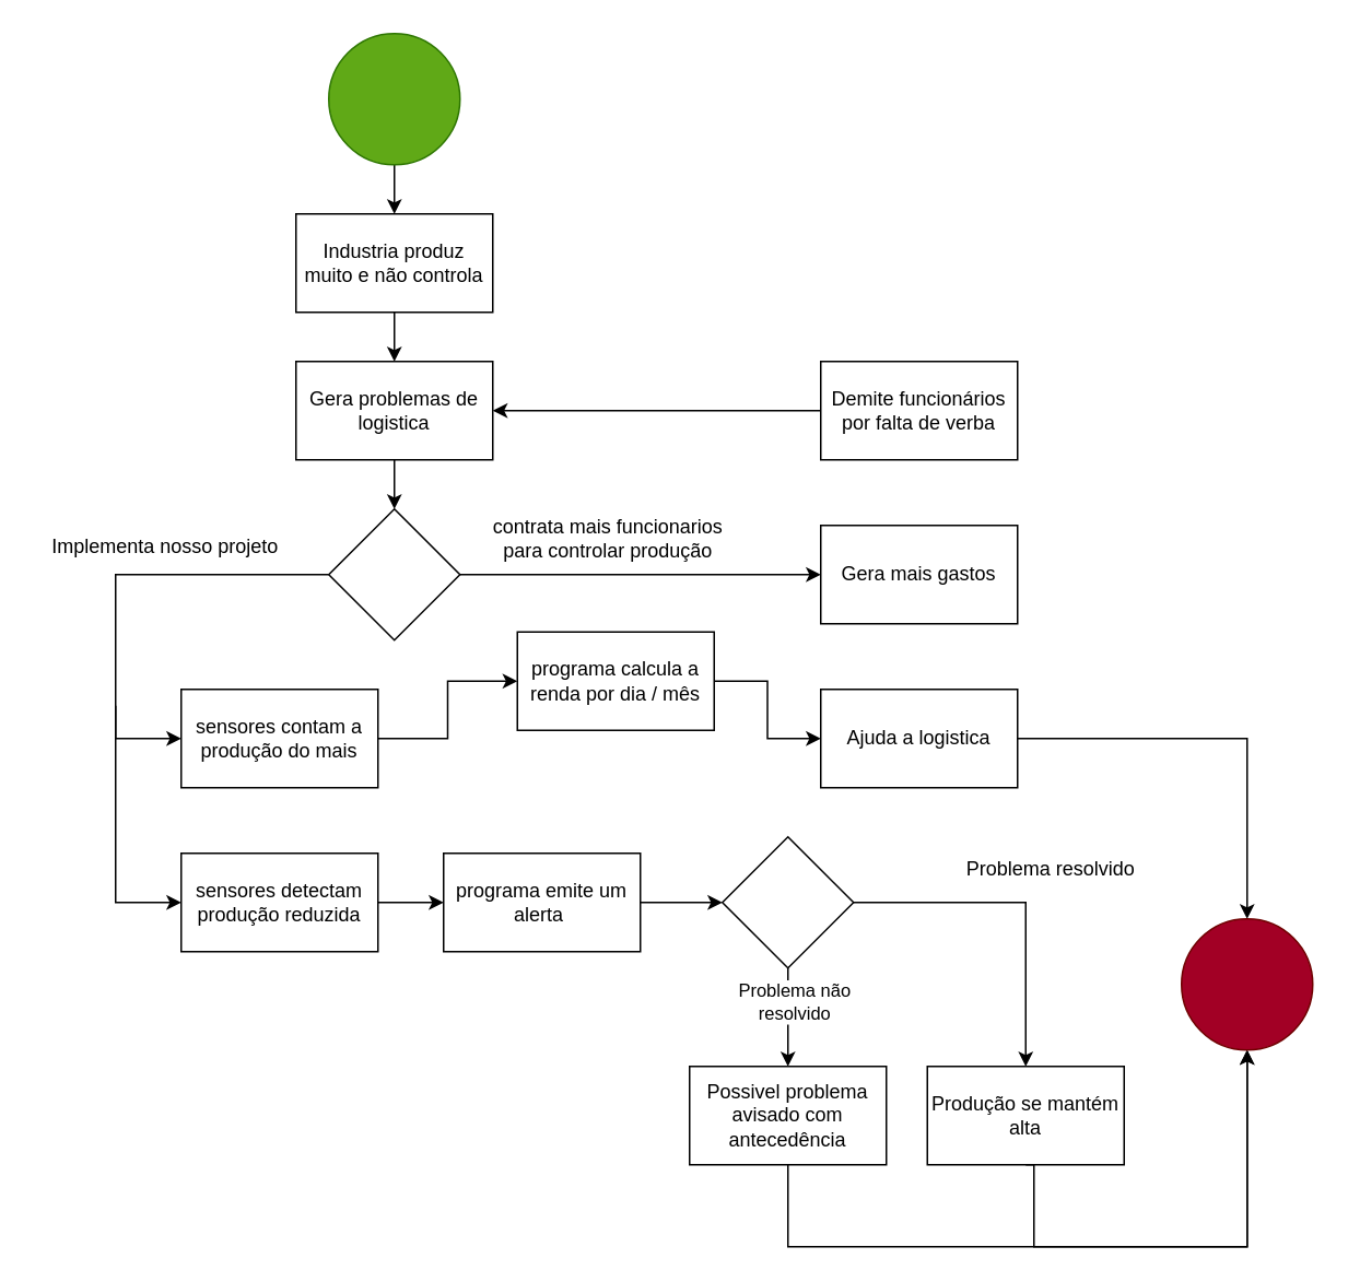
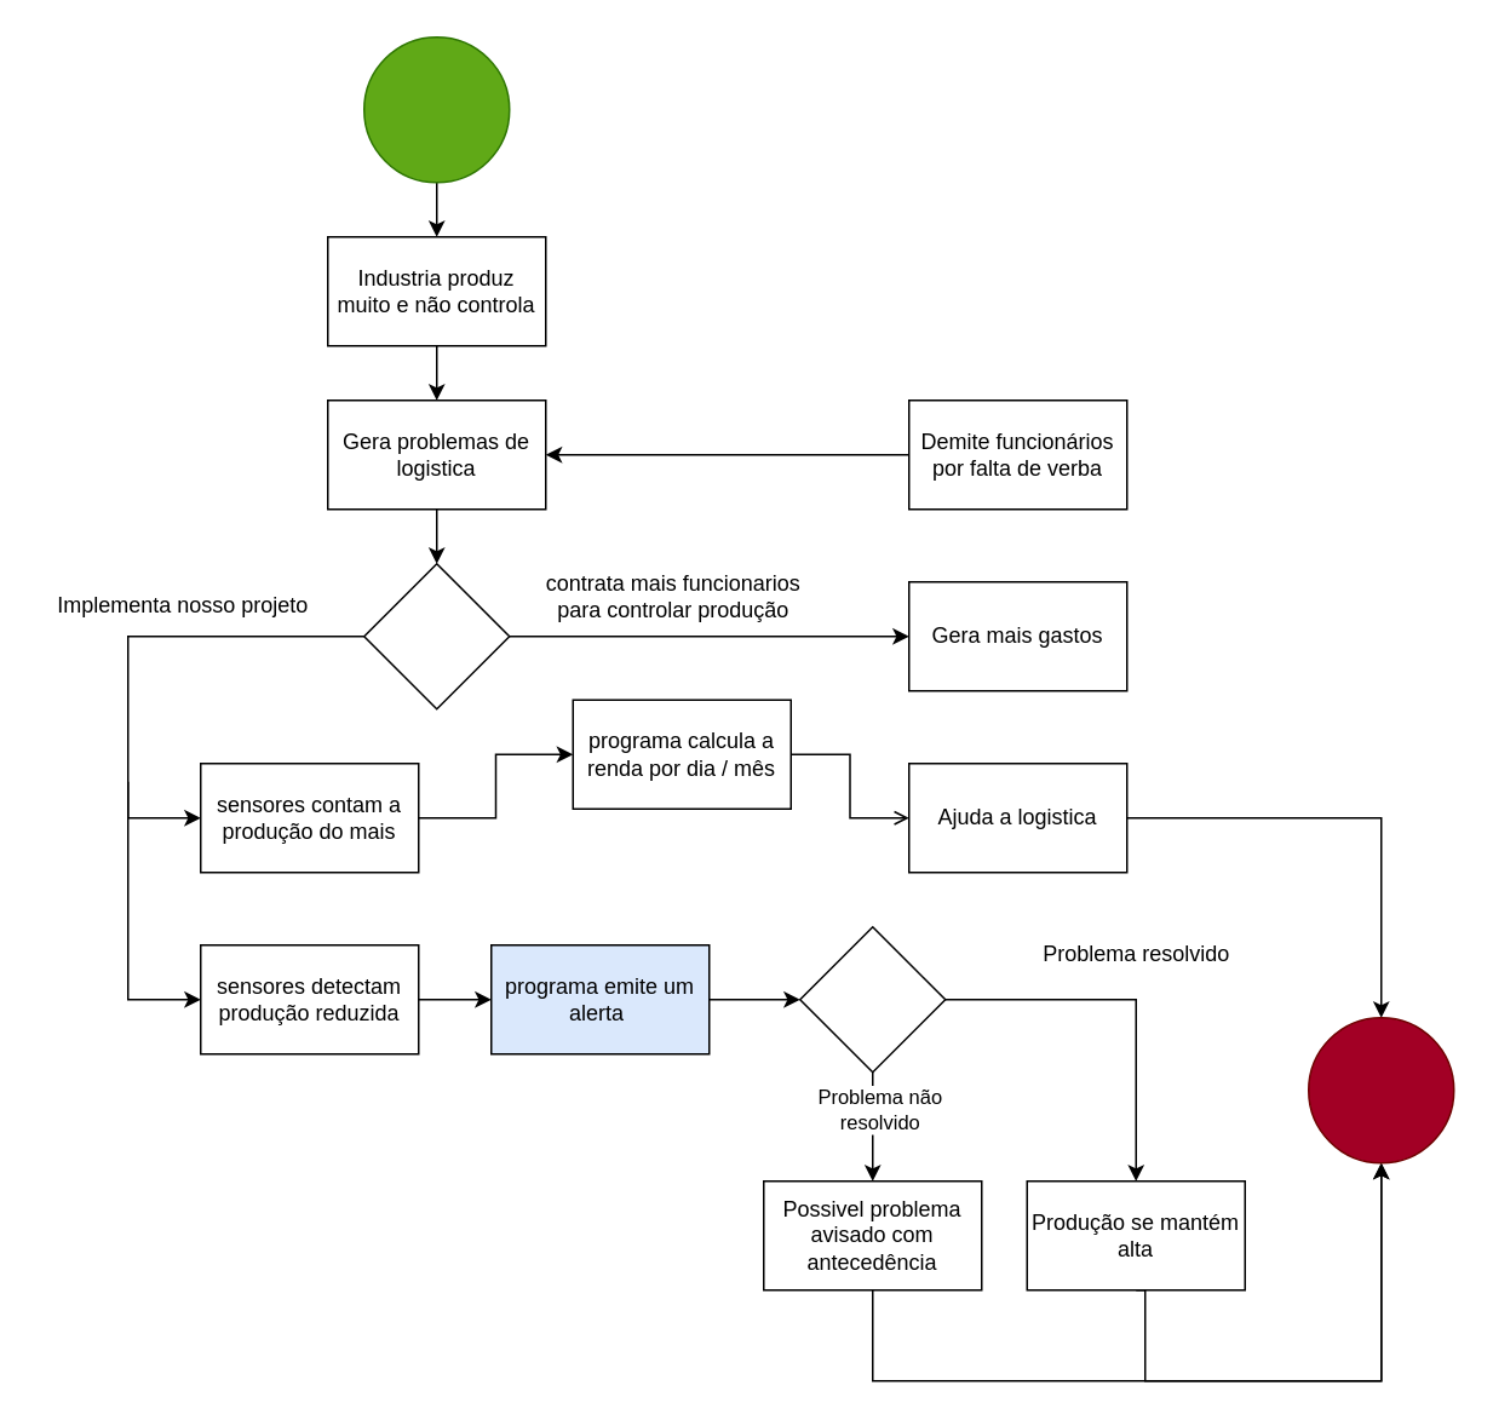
  <mxCell id="0" />
  <mxCell id="1" parent="0" />
  <mxCell id="2" value="" style="edgeStyle=orthogonalEdgeStyle;rounded=0;orthogonalLoop=1;jettySize=auto;html=1;" edge="1" parent="1" source="3" target="5"><mxGeometry relative="1" as="geometry" /></mxCell>
  <mxCell id="3" value="" style="ellipse;whiteSpace=wrap;html=1;aspect=fixed;fillColor=#60a917;fontColor=#ffffff;strokeColor=#2D7600;" vertex="1" parent="1"><mxGeometry x="200" y="20" width="80" height="80" as="geometry" /></mxCell>
  <mxCell id="4" value="" style="edgeStyle=orthogonalEdgeStyle;rounded=0;orthogonalLoop=1;jettySize=auto;html=1;" edge="1" parent="1" source="5" target="7"><mxGeometry relative="1" as="geometry" /></mxCell>
  <mxCell id="5" value="Industria produz muito e não controla" style="whiteSpace=wrap;html=1;" vertex="1" parent="1"><mxGeometry x="180" y="130" width="120" height="60" as="geometry" /></mxCell>
  <mxCell id="6" value="" style="edgeStyle=orthogonalEdgeStyle;rounded=0;orthogonalLoop=1;jettySize=auto;html=1;" edge="1" parent="1" source="7" target="11"><mxGeometry relative="1" as="geometry" /></mxCell>
  <mxCell id="7" value="Gera problemas de logistica" style="whiteSpace=wrap;html=1;" vertex="1" parent="1"><mxGeometry x="180" y="220" width="120" height="60" as="geometry" /></mxCell>
  <mxCell id="8" value="" style="edgeStyle=orthogonalEdgeStyle;rounded=0;orthogonalLoop=1;jettySize=auto;html=1;entryX=0;entryY=0.5;entryDx=0;entryDy=0;" edge="1" parent="1" source="11" target="13"><mxGeometry relative="1" as="geometry"><Array as="points"><mxPoint x="70" y="350" /><mxPoint x="70" y="450" /></Array></mxGeometry></mxCell>
  <mxCell id="9" value="" style="edgeStyle=orthogonalEdgeStyle;rounded=0;orthogonalLoop=1;jettySize=auto;html=1;" edge="1" parent="1" source="11" target="15"><mxGeometry relative="1" as="geometry" /></mxCell>
  <mxCell id="10" style="edgeStyle=orthogonalEdgeStyle;rounded=0;orthogonalLoop=1;jettySize=auto;html=1;entryX=0;entryY=0.5;entryDx=0;entryDy=0;" edge="1" parent="1" target="20"><mxGeometry relative="1" as="geometry"><mxPoint x="70" y="430" as="sourcePoint" /><Array as="points"><mxPoint x="70" y="550" /></Array></mxGeometry></mxCell>
  <mxCell id="11" value="" style="rhombus;whiteSpace=wrap;html=1;" vertex="1" parent="1"><mxGeometry x="200" y="310" width="80" height="80" as="geometry" /></mxCell>
  <mxCell id="12" value="" style="edgeStyle=orthogonalEdgeStyle;rounded=0;orthogonalLoop=1;jettySize=auto;html=1;" edge="1" parent="1" source="13" target="22"><mxGeometry relative="1" as="geometry" /></mxCell>
  <mxCell id="13" value="sensores contam a produção do mais" style="whiteSpace=wrap;html=1;" vertex="1" parent="1"><mxGeometry x="110" y="420" width="120" height="60" as="geometry" /></mxCell>
  <mxCell id="14" value="Implementa nosso projeto" style="text;html=1;align=center;verticalAlign=middle;resizable=0;points=[];autosize=1;strokeColor=none;fillColor=none;" vertex="1" parent="1"><mxGeometry x="20" y="318" width="160" height="30" as="geometry" /></mxCell>
  <mxCell id="15" value="Gera mais gastos" style="whiteSpace=wrap;html=1;" vertex="1" parent="1"><mxGeometry x="500" y="320" width="120" height="60" as="geometry" /></mxCell>
  <mxCell id="16" value="contrata mais funcionarios&lt;br&gt;para controlar produção" style="text;html=1;align=center;verticalAlign=middle;resizable=0;points=[];autosize=1;strokeColor=none;fillColor=none;" vertex="1" parent="1"><mxGeometry x="290" y="308" width="160" height="40" as="geometry" /></mxCell>
  <mxCell id="17" style="edgeStyle=orthogonalEdgeStyle;rounded=0;orthogonalLoop=1;jettySize=auto;html=1;exitX=0;exitY=0.5;exitDx=0;exitDy=0;entryX=1;entryY=0.5;entryDx=0;entryDy=0;" edge="1" parent="1" source="18" target="7"><mxGeometry relative="1" as="geometry" /></mxCell>
  <mxCell id="18" value="Demite funcionários por falta de verba" style="whiteSpace=wrap;html=1;" vertex="1" parent="1"><mxGeometry x="500" y="220" width="120" height="60" as="geometry" /></mxCell>
  <mxCell id="19" value="" style="edgeStyle=orthogonalEdgeStyle;rounded=0;orthogonalLoop=1;jettySize=auto;html=1;" edge="1" parent="1" source="20" target="24"><mxGeometry relative="1" as="geometry" /></mxCell>
  <mxCell id="20" value="sensores detectam produção reduzida" style="whiteSpace=wrap;html=1;" vertex="1" parent="1"><mxGeometry x="110" y="520" width="120" height="60" as="geometry" /></mxCell>
- <mxCell id="21" value="" style="edgeStyle=orthogonalEdgeStyle;rounded=0;orthogonalLoop=1;jettySize=auto;html=1;" edge="1" parent="1" source="22" target="30"><mxGeometry relative="1" as="geometry" /></mxCell>
+ <mxCell id="21" value="" style="edgeStyle=orthogonalEdgeStyle;rounded=0;orthogonalLoop=1;jettySize=auto;html=1;endArrow=open;" edge="1" parent="1" source="22" target="30"><mxGeometry relative="1" as="geometry" /></mxCell>
  <mxCell id="22" value="programa calcula a renda por dia / mês" style="whiteSpace=wrap;html=1;" vertex="1" parent="1"><mxGeometry x="315" y="385" width="120" height="60" as="geometry" /></mxCell>
  <mxCell id="23" value="" style="edgeStyle=orthogonalEdgeStyle;rounded=0;orthogonalLoop=1;jettySize=auto;html=1;" edge="1" parent="1" source="24" target="28"><mxGeometry relative="1" as="geometry" /></mxCell>
- <mxCell id="24" value="programa emite um alerta&amp;nbsp;" style="whiteSpace=wrap;html=1;" vertex="1" parent="1"><mxGeometry x="270" y="520" width="120" height="60" as="geometry" /></mxCell>
+ <mxCell id="24" value="programa emite um alerta&amp;nbsp;" style="whiteSpace=wrap;html=1;fillColor=#dae8fc;" vertex="1" parent="1"><mxGeometry x="270" y="520" width="120" height="60" as="geometry" /></mxCell>
  <mxCell id="25" value="" style="edgeStyle=orthogonalEdgeStyle;rounded=0;orthogonalLoop=1;jettySize=auto;html=1;" edge="1" parent="1" source="28" target="32"><mxGeometry relative="1" as="geometry" /></mxCell>
  <mxCell id="26" value="Problema não &lt;br&gt;resolvido" style="edgeLabel;html=1;align=center;verticalAlign=middle;resizable=0;points=[];" vertex="1" connectable="0" parent="25"><mxGeometry x="-0.6" y="3" relative="1" as="geometry"><mxPoint y="8" as="offset" /></mxGeometry></mxCell>
  <mxCell id="27" value="" style="edgeStyle=orthogonalEdgeStyle;rounded=0;orthogonalLoop=1;jettySize=auto;html=1;" edge="1" parent="1" source="28" target="34"><mxGeometry relative="1" as="geometry" /></mxCell>
  <mxCell id="28" value="" style="rhombus;whiteSpace=wrap;html=1;" vertex="1" parent="1"><mxGeometry x="440" y="510" width="80" height="80" as="geometry" /></mxCell>
  <mxCell id="29" style="edgeStyle=orthogonalEdgeStyle;rounded=0;orthogonalLoop=1;jettySize=auto;html=1;exitX=1;exitY=0.5;exitDx=0;exitDy=0;entryX=0.5;entryY=0;entryDx=0;entryDy=0;" edge="1" parent="1" source="30" target="36"><mxGeometry relative="1" as="geometry" /></mxCell>
  <mxCell id="30" value="Ajuda a logistica" style="whiteSpace=wrap;html=1;" vertex="1" parent="1"><mxGeometry x="500" y="420" width="120" height="60" as="geometry" /></mxCell>
  <mxCell id="31" style="edgeStyle=orthogonalEdgeStyle;rounded=0;orthogonalLoop=1;jettySize=auto;html=1;exitX=0.5;exitY=1;exitDx=0;exitDy=0;entryX=0.5;entryY=1;entryDx=0;entryDy=0;" edge="1" parent="1" source="32" target="36"><mxGeometry relative="1" as="geometry"><Array as="points"><mxPoint x="480" y="760" /><mxPoint x="760" y="760" /></Array></mxGeometry></mxCell>
  <mxCell id="32" value="Possivel problema avisado com antecedência" style="whiteSpace=wrap;html=1;" vertex="1" parent="1"><mxGeometry x="420" y="650" width="120" height="60" as="geometry" /></mxCell>
  <mxCell id="33" style="edgeStyle=orthogonalEdgeStyle;rounded=0;orthogonalLoop=1;jettySize=auto;html=1;exitX=0.5;exitY=1;exitDx=0;exitDy=0;entryX=0.5;entryY=1;entryDx=0;entryDy=0;" edge="1" parent="1" source="34" target="36"><mxGeometry relative="1" as="geometry"><Array as="points"><mxPoint x="630" y="710" /><mxPoint x="630" y="760" /><mxPoint x="760" y="760" /></Array></mxGeometry></mxCell>
  <mxCell id="34" value="Produção se mantém alta" style="whiteSpace=wrap;html=1;" vertex="1" parent="1"><mxGeometry x="565" y="650" width="120" height="60" as="geometry" /></mxCell>
- <mxCell id="35" value="Problema resolvido" style="text;html=1;align=center;verticalAlign=middle;resizable=0;points=[];autosize=1;strokeColor=none;fillColor=none;" vertex="1" parent="1"><mxGeometry x="575" y="515" width="130" height="30" as="geometry" /></mxCell>
+ <mxCell id="35" value="Problema resolvido" style="text;html=1;align=center;verticalAlign=middle;resizable=0;points=[];autosize=1;strokeColor=none;fillColor=none;" vertex="1" parent="1"><mxGeometry x="560" y="510" width="130" height="30" as="geometry" /></mxCell>
  <mxCell id="36" value="" style="ellipse;whiteSpace=wrap;html=1;aspect=fixed;fillColor=#a20025;fontColor=#ffffff;strokeColor=#6F0000;" vertex="1" parent="1"><mxGeometry x="720" y="560" width="80" height="80" as="geometry" /></mxCell>
